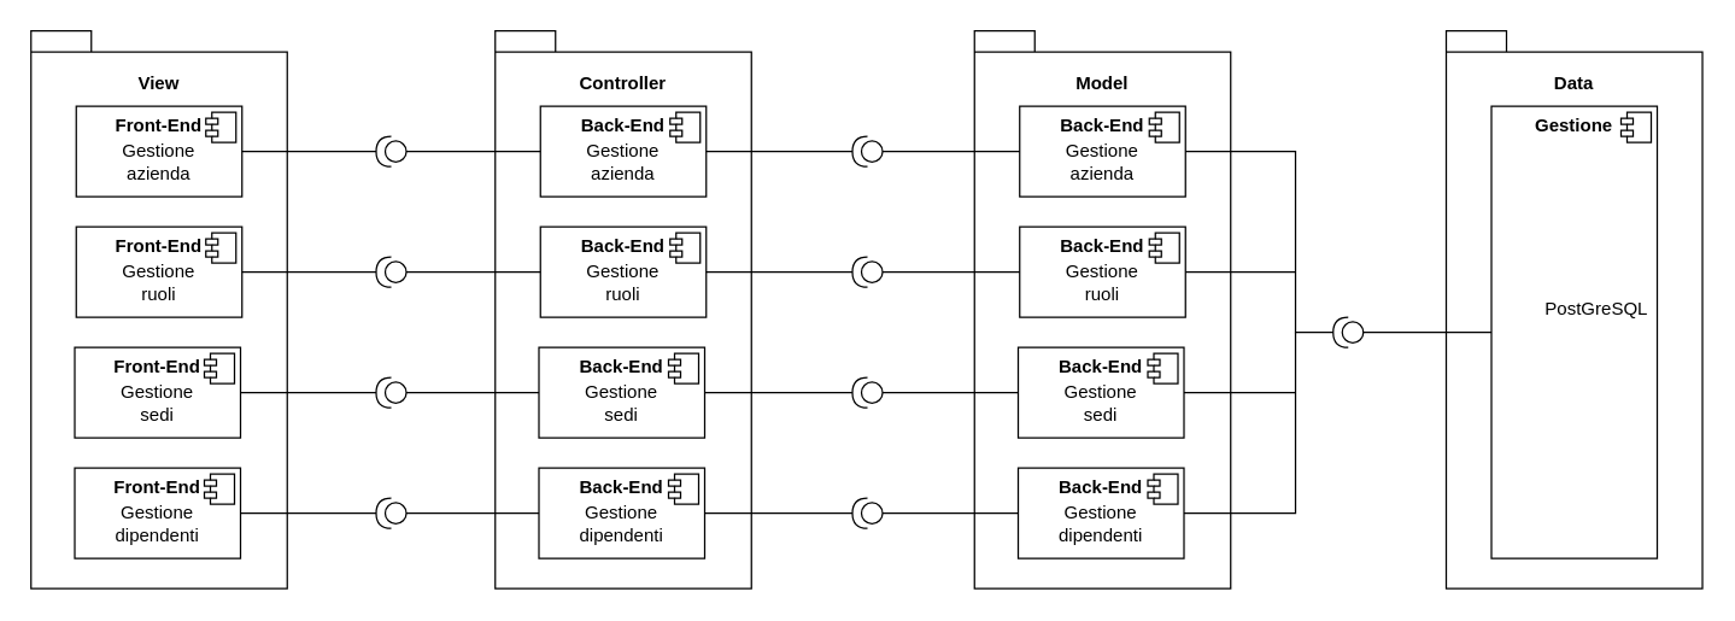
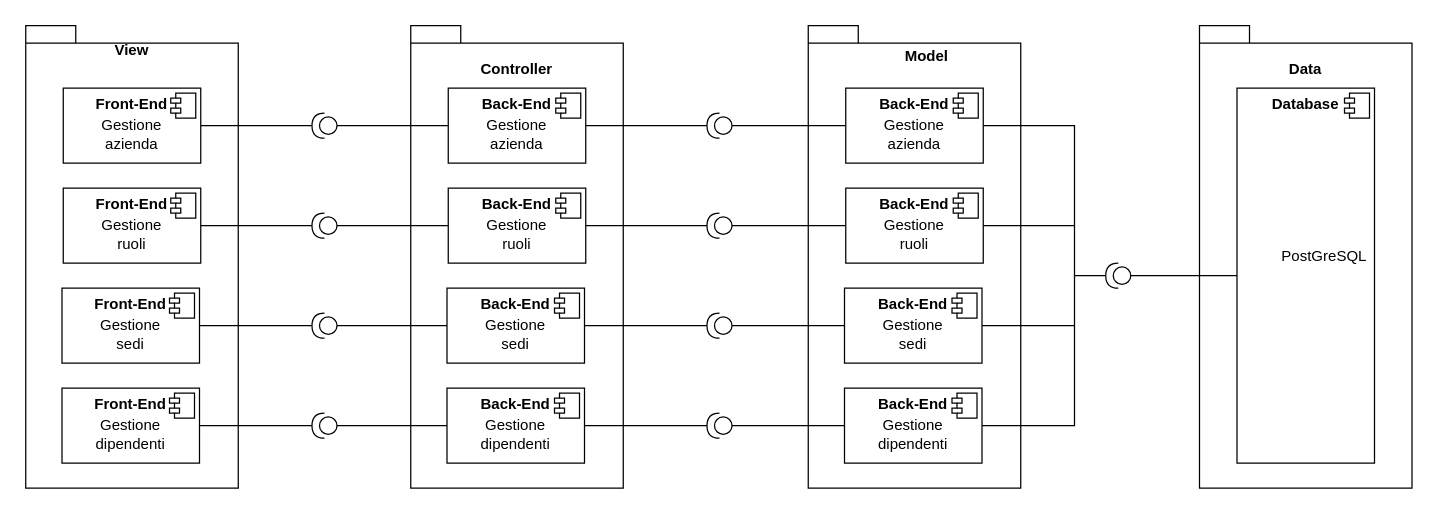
  <mxCell id="0" />
  <mxCell id="1" parent="0" />
  <mxCell id="2" value="" style="shape=folder;fontStyle=1;spacingTop=10;tabWidth=40;tabHeight=14;tabPosition=left;html=1;" vertex="1" parent="1"><mxGeometry x="20" y="20" width="170" height="370" as="geometry" /></mxCell>
- <mxCell id="3" value="&lt;b&gt;View&lt;/b&gt;" style="text;html=1;strokeColor=none;fillColor=none;align=center;verticalAlign=middle;whiteSpace=wrap;rounded=0;" vertex="1" parent="1"><mxGeometry x="75" y="40" width="60" height="30" as="geometry" /></mxCell>
+ <mxCell id="3" value="&lt;b&gt;View&lt;/b&gt;" style="text;html=1;strokeColor=none;fillColor=none;align=center;verticalAlign=middle;whiteSpace=wrap;rounded=0;" vertex="1" parent="1"><mxGeometry x="75" y="25" width="60" height="30" as="geometry" /></mxCell>
  <mxCell id="4" value="&lt;p style=&quot;margin: 0px ; margin-top: 6px ; text-align: center&quot;&gt;&lt;b&gt;Front-End&lt;/b&gt;&lt;/p&gt;" style="align=left;overflow=fill;html=1;dropTarget=0;" vertex="1" parent="1"><mxGeometry x="50" y="70" width="110" height="60" as="geometry" /></mxCell>
  <mxCell id="5" value="" style="shape=component;jettyWidth=8;jettyHeight=4;" vertex="1" parent="4"><mxGeometry x="1" width="20" height="20" relative="1" as="geometry"><mxPoint x="-24" y="4" as="offset" /></mxGeometry></mxCell>
  <mxCell id="6" value="&lt;p style=&quot;margin: 0px ; margin-top: 6px ; text-align: center&quot;&gt;&lt;b&gt;Front-End&lt;/b&gt;&lt;/p&gt;" style="align=left;overflow=fill;html=1;dropTarget=0;" vertex="1" parent="1"><mxGeometry x="50" y="150" width="110" height="60" as="geometry" /></mxCell>
  <mxCell id="7" value="" style="shape=component;jettyWidth=8;jettyHeight=4;" vertex="1" parent="6"><mxGeometry x="1" width="20" height="20" relative="1" as="geometry"><mxPoint x="-24" y="4" as="offset" /></mxGeometry></mxCell>
  <mxCell id="8" value="&lt;p style=&quot;margin: 0px ; margin-top: 6px ; text-align: center&quot;&gt;&lt;b&gt;Front-End&lt;/b&gt;&lt;/p&gt;" style="align=left;overflow=fill;html=1;dropTarget=0;" vertex="1" parent="1"><mxGeometry x="49" y="230" width="110" height="60" as="geometry" /></mxCell>
  <mxCell id="9" value="" style="shape=component;jettyWidth=8;jettyHeight=4;" vertex="1" parent="8"><mxGeometry x="1" width="20" height="20" relative="1" as="geometry"><mxPoint x="-24" y="4" as="offset" /></mxGeometry></mxCell>
  <mxCell id="10" value="&lt;p style=&quot;margin: 0px ; margin-top: 6px ; text-align: center&quot;&gt;&lt;b&gt;Front-End&lt;/b&gt;&lt;/p&gt;" style="align=left;overflow=fill;html=1;dropTarget=0;" vertex="1" parent="1"><mxGeometry x="49" y="310" width="110" height="60" as="geometry" /></mxCell>
  <mxCell id="11" value="" style="shape=component;jettyWidth=8;jettyHeight=4;" vertex="1" parent="10"><mxGeometry x="1" width="20" height="20" relative="1" as="geometry"><mxPoint x="-24" y="4" as="offset" /></mxGeometry></mxCell>
  <mxCell id="12" value="Gestione azienda" style="text;html=1;strokeColor=none;fillColor=none;align=center;verticalAlign=middle;whiteSpace=wrap;rounded=0;" vertex="1" parent="1"><mxGeometry x="75" y="92" width="60" height="30" as="geometry" /></mxCell>
  <mxCell id="13" value="Gestione ruoli" style="text;html=1;strokeColor=none;fillColor=none;align=center;verticalAlign=middle;whiteSpace=wrap;rounded=0;" vertex="1" parent="1"><mxGeometry x="75" y="172" width="60" height="30" as="geometry" /></mxCell>
  <mxCell id="14" value="Gestione sedi" style="text;html=1;strokeColor=none;fillColor=none;align=center;verticalAlign=middle;whiteSpace=wrap;rounded=0;" vertex="1" parent="1"><mxGeometry x="74" y="252" width="60" height="30" as="geometry" /></mxCell>
  <mxCell id="15" value="Gestione dipendenti" style="text;html=1;strokeColor=none;fillColor=none;align=center;verticalAlign=middle;whiteSpace=wrap;rounded=0;" vertex="1" parent="1"><mxGeometry x="74" y="332" width="60" height="30" as="geometry" /></mxCell>
  <mxCell id="16" value="" style="shape=folder;fontStyle=1;spacingTop=10;tabWidth=40;tabHeight=14;tabPosition=left;html=1;" vertex="1" parent="1"><mxGeometry x="328" y="20" width="170" height="370" as="geometry" /></mxCell>
  <mxCell id="17" value="&lt;b&gt;Controller&lt;/b&gt;" style="text;html=1;strokeColor=none;fillColor=none;align=center;verticalAlign=middle;whiteSpace=wrap;rounded=0;" vertex="1" parent="1"><mxGeometry x="383" y="40" width="60" height="30" as="geometry" /></mxCell>
  <mxCell id="18" value="&lt;p style=&quot;margin: 0px ; margin-top: 6px ; text-align: center&quot;&gt;&lt;b&gt;Back-End&lt;/b&gt;&lt;/p&gt;" style="align=left;overflow=fill;html=1;dropTarget=0;" vertex="1" parent="1"><mxGeometry x="358" y="70" width="110" height="60" as="geometry" /></mxCell>
  <mxCell id="19" value="" style="shape=component;jettyWidth=8;jettyHeight=4;" vertex="1" parent="18"><mxGeometry x="1" width="20" height="20" relative="1" as="geometry"><mxPoint x="-24" y="4" as="offset" /></mxGeometry></mxCell>
  <mxCell id="20" value="&lt;p style=&quot;margin: 0px ; margin-top: 6px ; text-align: center&quot;&gt;&lt;b&gt;Back-End&lt;/b&gt;&lt;/p&gt;" style="align=left;overflow=fill;html=1;dropTarget=0;" vertex="1" parent="1"><mxGeometry x="358" y="150" width="110" height="60" as="geometry" /></mxCell>
  <mxCell id="21" value="" style="shape=component;jettyWidth=8;jettyHeight=4;" vertex="1" parent="20"><mxGeometry x="1" width="20" height="20" relative="1" as="geometry"><mxPoint x="-24" y="4" as="offset" /></mxGeometry></mxCell>
  <mxCell id="22" value="&lt;p style=&quot;margin: 0px ; margin-top: 6px ; text-align: center&quot;&gt;&lt;b&gt;Back-End&lt;/b&gt;&lt;/p&gt;" style="align=left;overflow=fill;html=1;dropTarget=0;" vertex="1" parent="1"><mxGeometry x="357" y="230" width="110" height="60" as="geometry" /></mxCell>
  <mxCell id="23" value="" style="shape=component;jettyWidth=8;jettyHeight=4;" vertex="1" parent="22"><mxGeometry x="1" width="20" height="20" relative="1" as="geometry"><mxPoint x="-24" y="4" as="offset" /></mxGeometry></mxCell>
  <mxCell id="24" value="&lt;p style=&quot;margin: 0px ; margin-top: 6px ; text-align: center&quot;&gt;&lt;b&gt;Back-End&lt;/b&gt;&lt;/p&gt;" style="align=left;overflow=fill;html=1;dropTarget=0;" vertex="1" parent="1"><mxGeometry x="357" y="310" width="110" height="60" as="geometry" /></mxCell>
  <mxCell id="25" value="" style="shape=component;jettyWidth=8;jettyHeight=4;" vertex="1" parent="24"><mxGeometry x="1" width="20" height="20" relative="1" as="geometry"><mxPoint x="-24" y="4" as="offset" /></mxGeometry></mxCell>
  <mxCell id="26" value="Gestione azienda" style="text;html=1;strokeColor=none;fillColor=none;align=center;verticalAlign=middle;whiteSpace=wrap;rounded=0;" vertex="1" parent="1"><mxGeometry x="383" y="92" width="60" height="30" as="geometry" /></mxCell>
  <mxCell id="27" value="Gestione ruoli" style="text;html=1;strokeColor=none;fillColor=none;align=center;verticalAlign=middle;whiteSpace=wrap;rounded=0;" vertex="1" parent="1"><mxGeometry x="383" y="172" width="60" height="30" as="geometry" /></mxCell>
  <mxCell id="28" value="Gestione sedi" style="text;html=1;strokeColor=none;fillColor=none;align=center;verticalAlign=middle;whiteSpace=wrap;rounded=0;" vertex="1" parent="1"><mxGeometry x="382" y="252" width="60" height="30" as="geometry" /></mxCell>
  <mxCell id="29" value="Gestione dipendenti" style="text;html=1;strokeColor=none;fillColor=none;align=center;verticalAlign=middle;whiteSpace=wrap;rounded=0;" vertex="1" parent="1"><mxGeometry x="382" y="332" width="60" height="30" as="geometry" /></mxCell>
  <mxCell id="30" value="" style="shape=folder;fontStyle=1;spacingTop=10;tabWidth=40;tabHeight=14;tabPosition=left;html=1;" vertex="1" parent="1"><mxGeometry x="646" y="20" width="170" height="370" as="geometry" /></mxCell>
- <mxCell id="31" value="&lt;b&gt;Model&lt;/b&gt;" style="text;html=1;strokeColor=none;fillColor=none;align=center;verticalAlign=middle;whiteSpace=wrap;rounded=0;" vertex="1" parent="1"><mxGeometry x="701" y="40" width="60" height="30" as="geometry" /></mxCell>
+ <mxCell id="31" value="&lt;b&gt;Model&lt;/b&gt;" style="text;html=1;strokeColor=none;fillColor=none;align=center;verticalAlign=middle;whiteSpace=wrap;rounded=0;" vertex="1" parent="1"><mxGeometry x="711" y="30" width="60" height="30" as="geometry" /></mxCell>
  <mxCell id="32" value="&lt;p style=&quot;margin: 0px ; margin-top: 6px ; text-align: center&quot;&gt;&lt;b&gt;Back-End&lt;/b&gt;&lt;/p&gt;" style="align=left;overflow=fill;html=1;dropTarget=0;" vertex="1" parent="1"><mxGeometry x="676" y="70" width="110" height="60" as="geometry" /></mxCell>
  <mxCell id="33" value="" style="shape=component;jettyWidth=8;jettyHeight=4;" vertex="1" parent="32"><mxGeometry x="1" width="20" height="20" relative="1" as="geometry"><mxPoint x="-24" y="4" as="offset" /></mxGeometry></mxCell>
  <mxCell id="34" value="&lt;p style=&quot;margin: 0px ; margin-top: 6px ; text-align: center&quot;&gt;&lt;b&gt;Back-End&lt;/b&gt;&lt;/p&gt;" style="align=left;overflow=fill;html=1;dropTarget=0;" vertex="1" parent="1"><mxGeometry x="676" y="150" width="110" height="60" as="geometry" /></mxCell>
  <mxCell id="35" value="" style="shape=component;jettyWidth=8;jettyHeight=4;" vertex="1" parent="34"><mxGeometry x="1" width="20" height="20" relative="1" as="geometry"><mxPoint x="-24" y="4" as="offset" /></mxGeometry></mxCell>
  <mxCell id="36" value="&lt;p style=&quot;margin: 0px ; margin-top: 6px ; text-align: center&quot;&gt;&lt;b&gt;Back-End&lt;/b&gt;&lt;/p&gt;" style="align=left;overflow=fill;html=1;dropTarget=0;" vertex="1" parent="1"><mxGeometry x="675" y="230" width="110" height="60" as="geometry" /></mxCell>
  <mxCell id="37" value="" style="shape=component;jettyWidth=8;jettyHeight=4;" vertex="1" parent="36"><mxGeometry x="1" width="20" height="20" relative="1" as="geometry"><mxPoint x="-24" y="4" as="offset" /></mxGeometry></mxCell>
  <mxCell id="38" value="&lt;p style=&quot;margin: 0px ; margin-top: 6px ; text-align: center&quot;&gt;&lt;b&gt;Back-End&lt;/b&gt;&lt;/p&gt;" style="align=left;overflow=fill;html=1;dropTarget=0;" vertex="1" parent="1"><mxGeometry x="675" y="310" width="110" height="60" as="geometry" /></mxCell>
  <mxCell id="39" value="" style="shape=component;jettyWidth=8;jettyHeight=4;" vertex="1" parent="38"><mxGeometry x="1" width="20" height="20" relative="1" as="geometry"><mxPoint x="-24" y="4" as="offset" /></mxGeometry></mxCell>
  <mxCell id="40" value="Gestione azienda" style="text;html=1;strokeColor=none;fillColor=none;align=center;verticalAlign=middle;whiteSpace=wrap;rounded=0;" vertex="1" parent="1"><mxGeometry x="701" y="92" width="60" height="30" as="geometry" /></mxCell>
  <mxCell id="41" value="Gestione ruoli" style="text;html=1;strokeColor=none;fillColor=none;align=center;verticalAlign=middle;whiteSpace=wrap;rounded=0;" vertex="1" parent="1"><mxGeometry x="701" y="172" width="60" height="30" as="geometry" /></mxCell>
  <mxCell id="42" value="Gestione sedi" style="text;html=1;strokeColor=none;fillColor=none;align=center;verticalAlign=middle;whiteSpace=wrap;rounded=0;" vertex="1" parent="1"><mxGeometry x="700" y="252" width="60" height="30" as="geometry" /></mxCell>
  <mxCell id="43" value="Gestione dipendenti" style="text;html=1;strokeColor=none;fillColor=none;align=center;verticalAlign=middle;whiteSpace=wrap;rounded=0;" vertex="1" parent="1"><mxGeometry x="700" y="332" width="60" height="30" as="geometry" /></mxCell>
  <mxCell id="44" value="" style="shape=folder;fontStyle=1;spacingTop=10;tabWidth=40;tabHeight=14;tabPosition=left;html=1;" vertex="1" parent="1"><mxGeometry x="959" y="20" width="170" height="370" as="geometry" /></mxCell>
  <mxCell id="45" value="&lt;b&gt;Data&lt;/b&gt;" style="text;html=1;strokeColor=none;fillColor=none;align=center;verticalAlign=middle;whiteSpace=wrap;rounded=0;" vertex="1" parent="1"><mxGeometry x="1014" y="40" width="60" height="30" as="geometry" /></mxCell>
- <mxCell id="46" value="&lt;p style=&quot;margin: 0px ; margin-top: 6px ; text-align: center&quot;&gt;&lt;b&gt;Gestione&lt;/b&gt;&lt;/p&gt;" style="align=left;overflow=fill;html=1;dropTarget=0;" vertex="1" parent="1"><mxGeometry x="989" y="70" width="110" height="300" as="geometry" /></mxCell>
+ <mxCell id="46" value="&lt;p style=&quot;margin: 0px ; margin-top: 6px ; text-align: center&quot;&gt;&lt;b&gt;Database&lt;/b&gt;&lt;/p&gt;" style="align=left;overflow=fill;html=1;dropTarget=0;" vertex="1" parent="1"><mxGeometry x="989" y="70" width="110" height="300" as="geometry" /></mxCell>
  <mxCell id="47" value="" style="shape=component;jettyWidth=8;jettyHeight=4;" vertex="1" parent="46"><mxGeometry x="1" width="20" height="20" relative="1" as="geometry"><mxPoint x="-24" y="4" as="offset" /></mxGeometry></mxCell>
  <mxCell id="48" value="PostGreSQL" style="text;html=1;strokeColor=none;fillColor=none;align=center;verticalAlign=middle;whiteSpace=wrap;rounded=0;" vertex="1" parent="1"><mxGeometry x="1029" y="190" width="60" height="30" as="geometry" /></mxCell>
  <mxCell id="49" value="" style="shape=providedRequiredInterface;html=1;verticalLabelPosition=bottom;sketch=0;direction=west;" vertex="1" parent="1"><mxGeometry x="249" y="90" width="20" height="20" as="geometry" /></mxCell>
  <mxCell id="50" value="" style="shape=providedRequiredInterface;html=1;verticalLabelPosition=bottom;sketch=0;direction=west;" vertex="1" parent="1"><mxGeometry x="249" y="170" width="20" height="20" as="geometry" /></mxCell>
  <mxCell id="51" value="" style="shape=providedRequiredInterface;html=1;verticalLabelPosition=bottom;sketch=0;direction=west;" vertex="1" parent="1"><mxGeometry x="249" y="250" width="20" height="20" as="geometry" /></mxCell>
  <mxCell id="52" value="" style="shape=providedRequiredInterface;html=1;verticalLabelPosition=bottom;sketch=0;direction=west;" vertex="1" parent="1"><mxGeometry x="249" y="330" width="20" height="20" as="geometry" /></mxCell>
  <mxCell id="53" value="" style="endArrow=none;html=1;rounded=0;entryX=1;entryY=0.5;entryDx=0;entryDy=0;entryPerimeter=0;exitX=1;exitY=0.5;exitDx=0;exitDy=0;" edge="1" parent="1" source="4" target="49"><mxGeometry width="50" height="50" relative="1" as="geometry"><mxPoint x="469" y="260" as="sourcePoint" /><mxPoint x="519" y="210" as="targetPoint" /></mxGeometry></mxCell>
  <mxCell id="54" value="" style="endArrow=none;html=1;rounded=0;entryX=0;entryY=0.5;entryDx=0;entryDy=0;entryPerimeter=0;exitX=0;exitY=0.5;exitDx=0;exitDy=0;" edge="1" parent="1" source="18" target="49"><mxGeometry width="50" height="50" relative="1" as="geometry"><mxPoint x="469" y="260" as="sourcePoint" /><mxPoint x="519" y="210" as="targetPoint" /></mxGeometry></mxCell>
  <mxCell id="55" value="" style="endArrow=none;html=1;rounded=0;entryX=1;entryY=0.5;entryDx=0;entryDy=0;exitX=1;exitY=0.5;exitDx=0;exitDy=0;exitPerimeter=0;" edge="1" parent="1" source="50" target="6"><mxGeometry width="50" height="50" relative="1" as="geometry"><mxPoint x="469" y="260" as="sourcePoint" /><mxPoint x="519" y="210" as="targetPoint" /></mxGeometry></mxCell>
  <mxCell id="56" value="" style="endArrow=none;html=1;rounded=0;entryX=0;entryY=0.5;entryDx=0;entryDy=0;entryPerimeter=0;exitX=0;exitY=0.5;exitDx=0;exitDy=0;" edge="1" parent="1" source="20" target="50"><mxGeometry width="50" height="50" relative="1" as="geometry"><mxPoint x="469" y="260" as="sourcePoint" /><mxPoint x="519" y="210" as="targetPoint" /></mxGeometry></mxCell>
  <mxCell id="57" value="" style="endArrow=none;html=1;rounded=0;entryX=1;entryY=0.5;entryDx=0;entryDy=0;" edge="1" parent="1" target="8"><mxGeometry width="50" height="50" relative="1" as="geometry"><mxPoint x="249" y="260" as="sourcePoint" /><mxPoint x="219" y="290" as="targetPoint" /></mxGeometry></mxCell>
  <mxCell id="58" value="" style="endArrow=none;html=1;rounded=0;entryX=0;entryY=0.5;entryDx=0;entryDy=0;entryPerimeter=0;exitX=0;exitY=0.5;exitDx=0;exitDy=0;" edge="1" parent="1" source="22" target="51"><mxGeometry width="50" height="50" relative="1" as="geometry"><mxPoint x="289" y="300" as="sourcePoint" /><mxPoint x="519" y="210" as="targetPoint" /></mxGeometry></mxCell>
  <mxCell id="59" value="" style="endArrow=none;html=1;rounded=0;exitX=1;exitY=0.5;exitDx=0;exitDy=0;exitPerimeter=0;entryX=1;entryY=0.5;entryDx=0;entryDy=0;" edge="1" parent="1" source="52" target="10"><mxGeometry width="50" height="50" relative="1" as="geometry"><mxPoint x="469" y="260" as="sourcePoint" /><mxPoint x="229" y="380" as="targetPoint" /></mxGeometry></mxCell>
  <mxCell id="60" value="" style="endArrow=none;html=1;rounded=0;entryX=0;entryY=0.5;entryDx=0;entryDy=0;entryPerimeter=0;exitX=0;exitY=0.5;exitDx=0;exitDy=0;" edge="1" parent="1" source="24" target="52"><mxGeometry width="50" height="50" relative="1" as="geometry"><mxPoint x="309" y="370" as="sourcePoint" /><mxPoint x="519" y="210" as="targetPoint" /></mxGeometry></mxCell>
  <mxCell id="61" value="" style="shape=providedRequiredInterface;html=1;verticalLabelPosition=bottom;sketch=0;direction=west;" vertex="1" parent="1"><mxGeometry x="565" y="90" width="20" height="20" as="geometry" /></mxCell>
  <mxCell id="62" value="" style="shape=providedRequiredInterface;html=1;verticalLabelPosition=bottom;sketch=0;direction=west;" vertex="1" parent="1"><mxGeometry x="565" y="170" width="20" height="20" as="geometry" /></mxCell>
  <mxCell id="63" value="" style="shape=providedRequiredInterface;html=1;verticalLabelPosition=bottom;sketch=0;direction=west;" vertex="1" parent="1"><mxGeometry x="565" y="250" width="20" height="20" as="geometry" /></mxCell>
  <mxCell id="64" value="" style="shape=providedRequiredInterface;html=1;verticalLabelPosition=bottom;sketch=0;direction=west;" vertex="1" parent="1"><mxGeometry x="565" y="330" width="20" height="20" as="geometry" /></mxCell>
  <mxCell id="65" value="" style="endArrow=none;html=1;rounded=0;entryX=1;entryY=0.5;entryDx=0;entryDy=0;entryPerimeter=0;exitX=1;exitY=0.5;exitDx=0;exitDy=0;" edge="1" parent="1" source="18" target="61"><mxGeometry width="50" height="50" relative="1" as="geometry"><mxPoint x="469" y="300" as="sourcePoint" /><mxPoint x="519" y="250" as="targetPoint" /></mxGeometry></mxCell>
  <mxCell id="66" value="" style="endArrow=none;html=1;rounded=0;entryX=1;entryY=0.5;entryDx=0;entryDy=0;entryPerimeter=0;exitX=1;exitY=0.5;exitDx=0;exitDy=0;" edge="1" parent="1" source="20" target="62"><mxGeometry width="50" height="50" relative="1" as="geometry"><mxPoint x="469" y="300" as="sourcePoint" /><mxPoint x="519" y="250" as="targetPoint" /></mxGeometry></mxCell>
  <mxCell id="67" value="" style="endArrow=none;html=1;rounded=0;entryX=0;entryY=0.5;entryDx=0;entryDy=0;exitX=0;exitY=0.5;exitDx=0;exitDy=0;exitPerimeter=0;" edge="1" parent="1" source="61" target="32"><mxGeometry width="50" height="50" relative="1" as="geometry"><mxPoint x="469" y="300" as="sourcePoint" /><mxPoint x="519" y="250" as="targetPoint" /></mxGeometry></mxCell>
  <mxCell id="68" value="" style="endArrow=none;html=1;rounded=0;entryX=0;entryY=0.5;entryDx=0;entryDy=0;exitX=0;exitY=0.5;exitDx=0;exitDy=0;exitPerimeter=0;" edge="1" parent="1" source="62" target="34"><mxGeometry width="50" height="50" relative="1" as="geometry"><mxPoint x="469" y="300" as="sourcePoint" /><mxPoint x="519" y="250" as="targetPoint" /></mxGeometry></mxCell>
  <mxCell id="69" value="" style="endArrow=none;html=1;rounded=0;entryX=1;entryY=0.5;entryDx=0;entryDy=0;entryPerimeter=0;exitX=1;exitY=0.5;exitDx=0;exitDy=0;" edge="1" parent="1" source="22" target="63"><mxGeometry width="50" height="50" relative="1" as="geometry"><mxPoint x="469" y="300" as="sourcePoint" /><mxPoint x="519" y="250" as="targetPoint" /></mxGeometry></mxCell>
  <mxCell id="70" value="" style="endArrow=none;html=1;rounded=0;entryX=0;entryY=0.5;entryDx=0;entryDy=0;exitX=0;exitY=0.5;exitDx=0;exitDy=0;exitPerimeter=0;" edge="1" parent="1" source="63" target="36"><mxGeometry width="50" height="50" relative="1" as="geometry"><mxPoint x="469" y="300" as="sourcePoint" /><mxPoint x="519" y="250" as="targetPoint" /></mxGeometry></mxCell>
  <mxCell id="71" value="" style="endArrow=none;html=1;rounded=0;entryX=0;entryY=0.5;entryDx=0;entryDy=0;exitX=0;exitY=0.5;exitDx=0;exitDy=0;exitPerimeter=0;" edge="1" parent="1" source="64" target="38"><mxGeometry width="50" height="50" relative="1" as="geometry"><mxPoint x="469" y="300" as="sourcePoint" /><mxPoint x="519" y="250" as="targetPoint" /></mxGeometry></mxCell>
  <mxCell id="72" value="" style="endArrow=none;html=1;rounded=0;entryX=1;entryY=0.5;entryDx=0;entryDy=0;entryPerimeter=0;exitX=1;exitY=0.5;exitDx=0;exitDy=0;" edge="1" parent="1" source="24" target="64"><mxGeometry width="50" height="50" relative="1" as="geometry"><mxPoint x="469" y="300" as="sourcePoint" /><mxPoint x="519" y="250" as="targetPoint" /></mxGeometry></mxCell>
  <mxCell id="73" value="" style="shape=providedRequiredInterface;html=1;verticalLabelPosition=bottom;sketch=0;direction=west;" vertex="1" parent="1"><mxGeometry x="884" y="210" width="20" height="20" as="geometry" /></mxCell>
  <mxCell id="74" value="" style="endArrow=none;html=1;rounded=0;entryX=0;entryY=0.5;entryDx=0;entryDy=0;exitX=0;exitY=0.5;exitDx=0;exitDy=0;exitPerimeter=0;" edge="1" parent="1" source="73" target="46"><mxGeometry width="50" height="50" relative="1" as="geometry"><mxPoint x="469" y="300" as="sourcePoint" /><mxPoint x="519" y="250" as="targetPoint" /></mxGeometry></mxCell>
  <mxCell id="75" value="" style="endArrow=none;html=1;rounded=0;entryX=1;entryY=0.5;entryDx=0;entryDy=0;exitX=1;exitY=0.5;exitDx=0;exitDy=0;exitPerimeter=0;" edge="1" parent="1" source="73" target="32"><mxGeometry width="50" height="50" relative="1" as="geometry"><mxPoint x="839" y="220" as="sourcePoint" /><mxPoint x="519" y="250" as="targetPoint" /><Array as="points"><mxPoint x="859" y="220" /><mxPoint x="859" y="100" /></Array></mxGeometry></mxCell>
  <mxCell id="76" value="" style="endArrow=none;html=1;rounded=0;exitX=1;exitY=0.5;exitDx=0;exitDy=0;" edge="1" parent="1" source="38"><mxGeometry width="50" height="50" relative="1" as="geometry"><mxPoint x="859" y="410" as="sourcePoint" /><mxPoint x="859" y="220" as="targetPoint" /><Array as="points"><mxPoint x="859" y="340" /></Array></mxGeometry></mxCell>
  <mxCell id="77" value="" style="endArrow=none;html=1;rounded=0;exitX=1;exitY=0.5;exitDx=0;exitDy=0;" edge="1" parent="1" source="34"><mxGeometry width="50" height="50" relative="1" as="geometry"><mxPoint x="469" y="300" as="sourcePoint" /><mxPoint x="859" y="180" as="targetPoint" /><Array as="points"><mxPoint x="839" y="180" /></Array></mxGeometry></mxCell>
  <mxCell id="78" value="" style="endArrow=none;html=1;rounded=0;exitX=1;exitY=0.5;exitDx=0;exitDy=0;" edge="1" parent="1" source="36"><mxGeometry width="50" height="50" relative="1" as="geometry"><mxPoint x="469" y="300" as="sourcePoint" /><mxPoint x="859" y="260" as="targetPoint" /></mxGeometry></mxCell>
